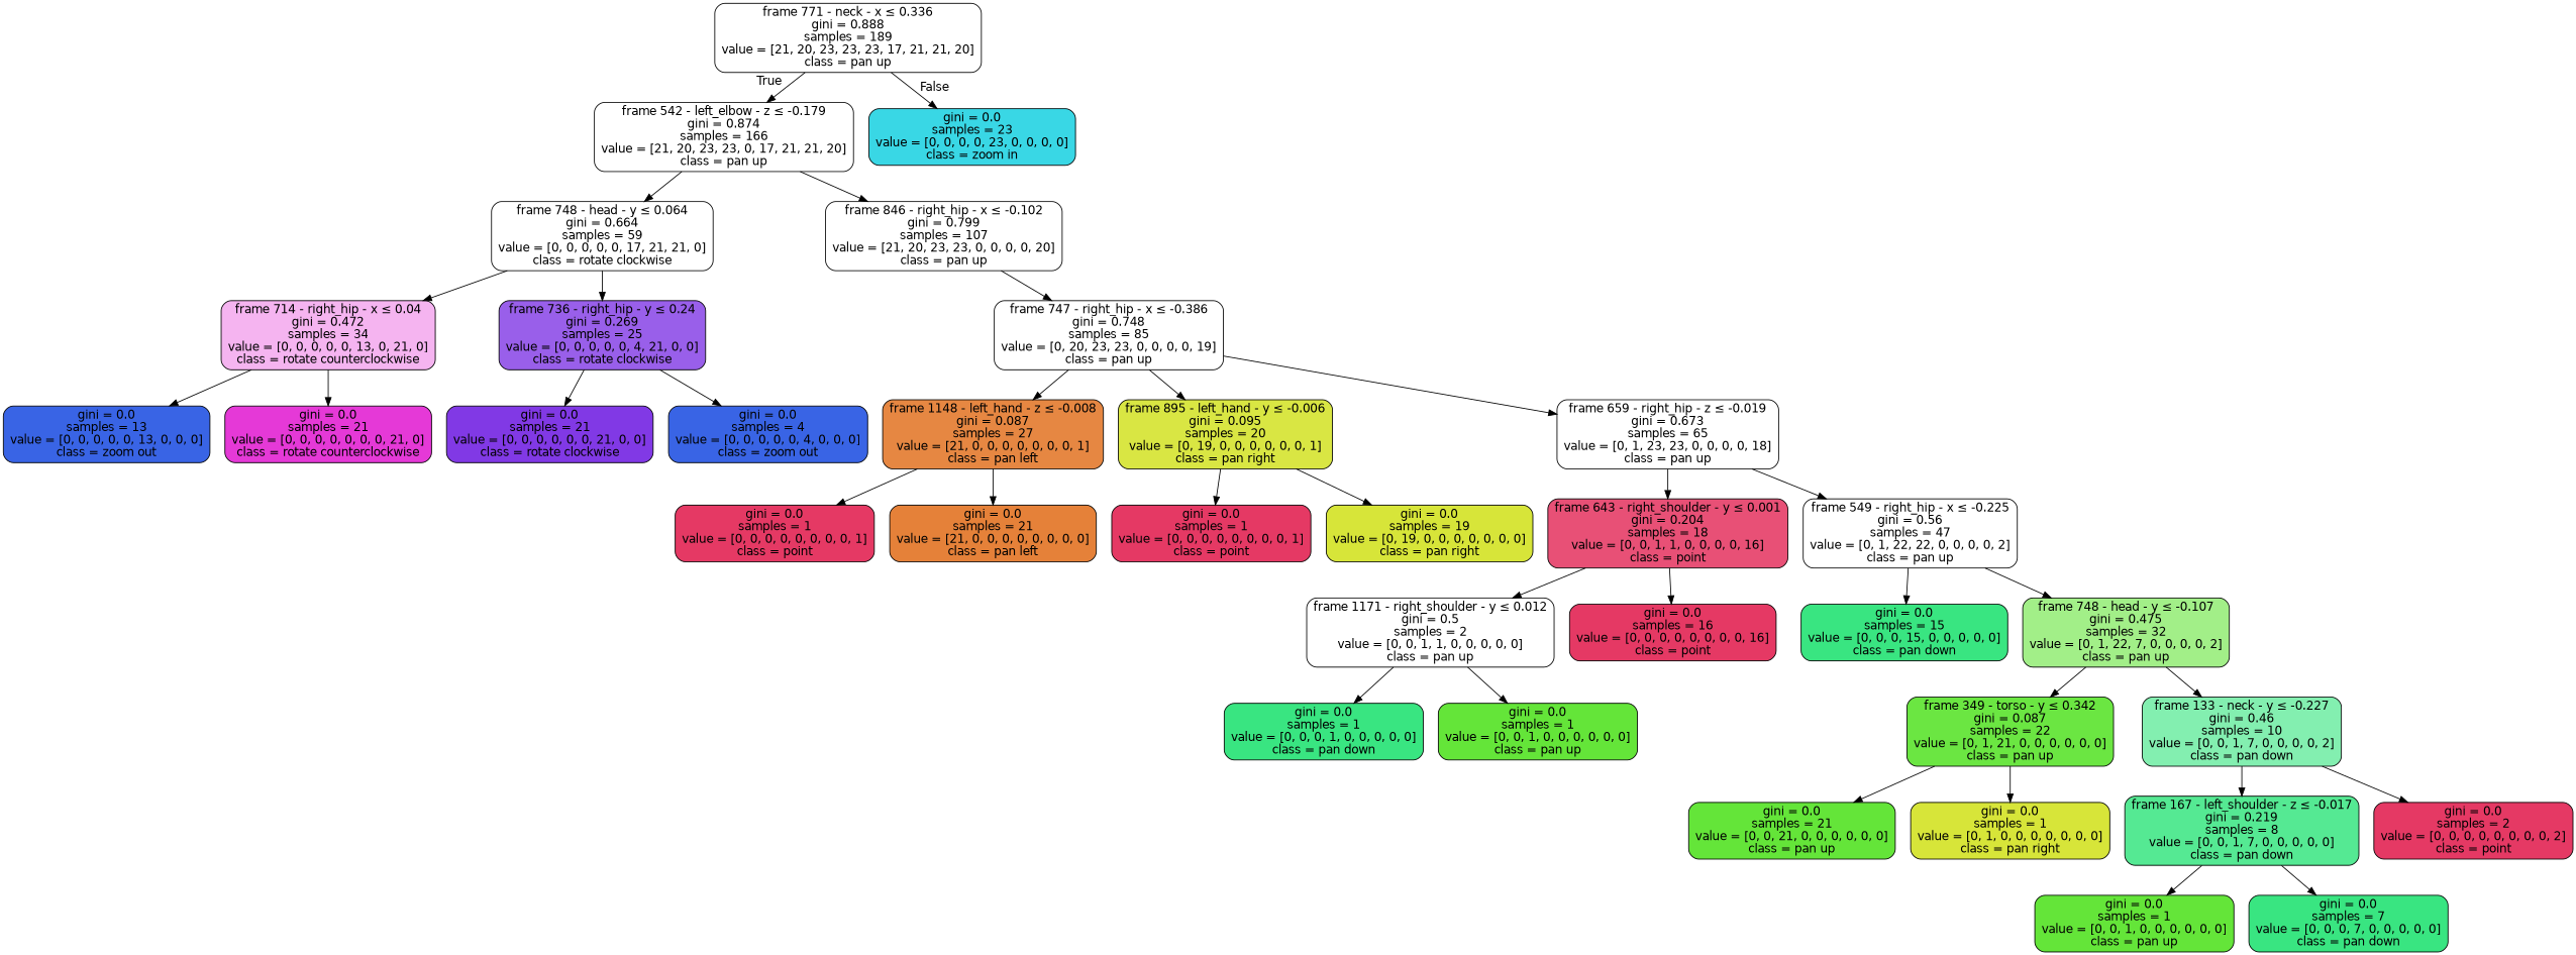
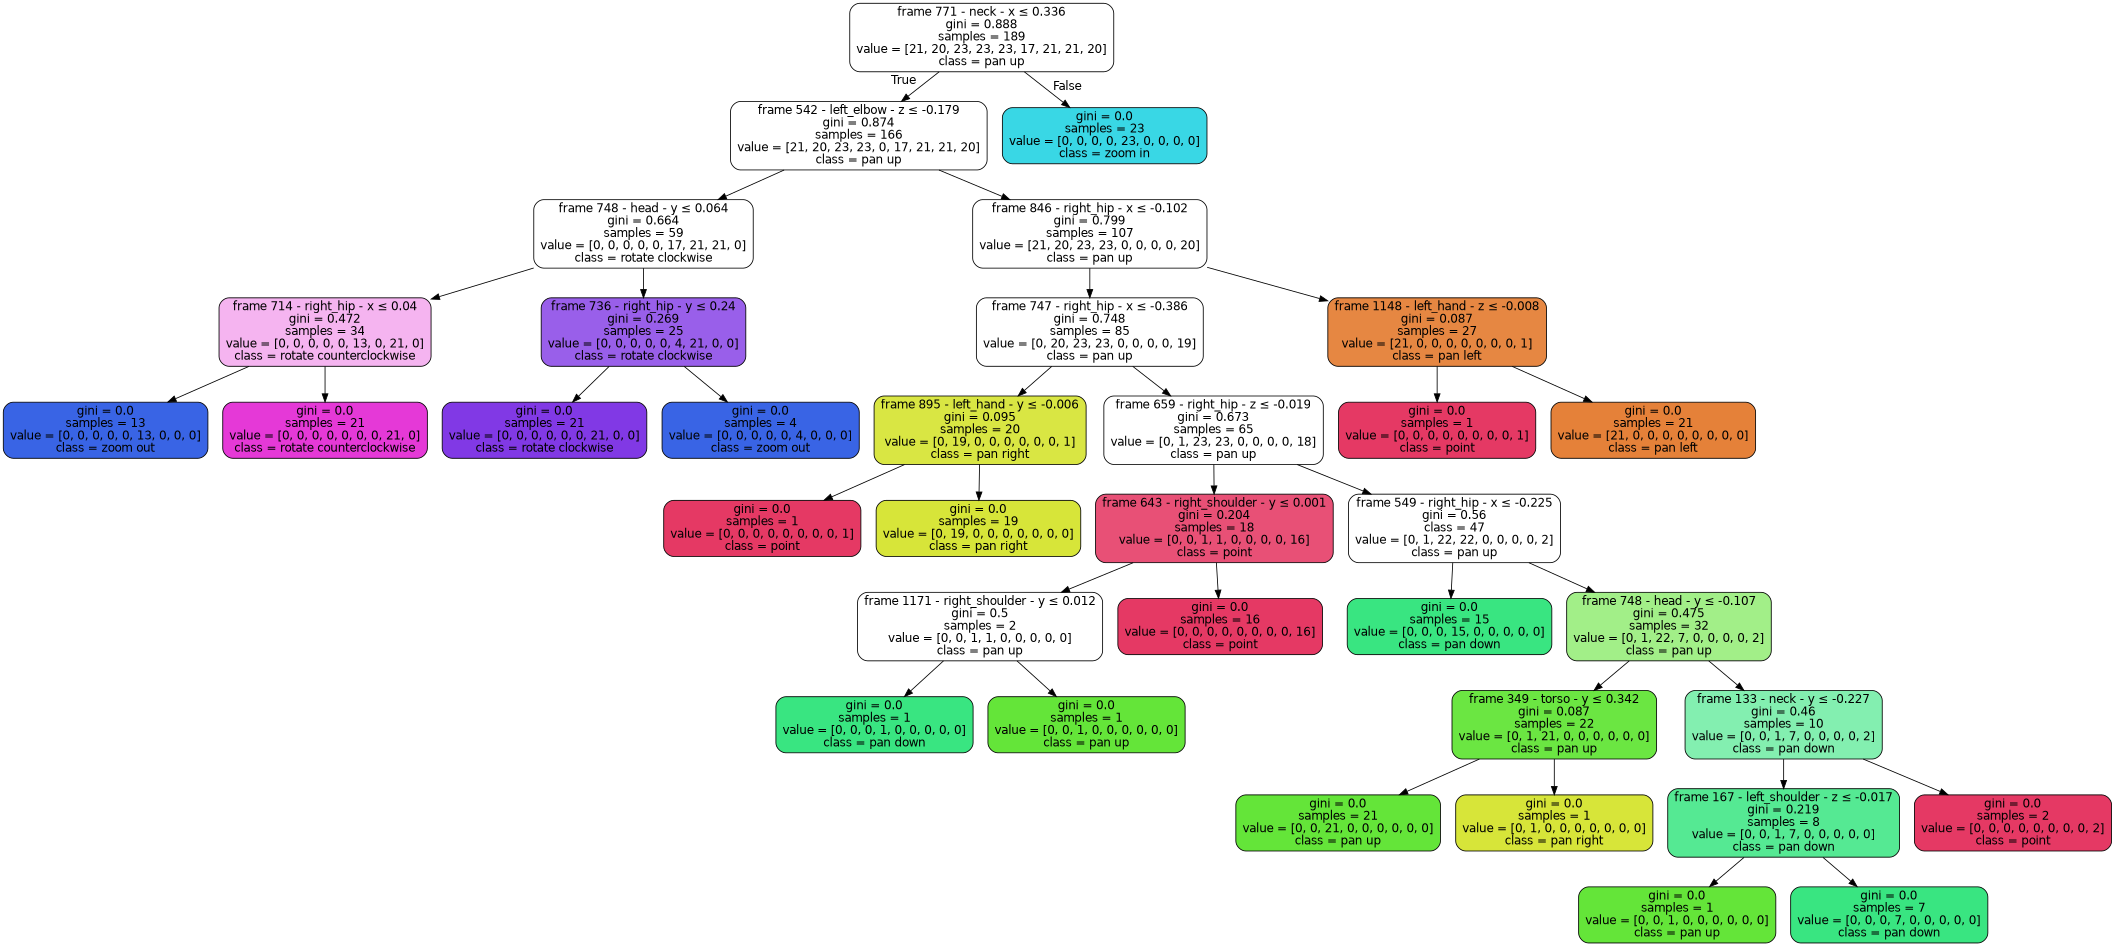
  digraph {
    fontname="DejaVu Sans"
    node [color=black fillcolor="#ffffff" fontname="DejaVu Sans" shape=box style="filled, rounded"]
    edge [fontname="DejaVu Sans"]
    n1 [label=<frame 771 - neck - x &le; 0.336<br/>gini = 0.888<br/>samples = 189<br/>value = [21, 20, 23, 23, 23, 17, 21, 21, 20]<br/>class = pan up>]
    n2 [label=<frame 542 - left_elbow - z &le; -0.179<br/>gini = 0.874<br/>samples = 166<br/>value = [21, 20, 23, 23, 0, 17, 21, 21, 20]<br/>class = pan up>]
    n3 [fillcolor="#39d7e5" label=<gini = 0.0<br/>samples = 23<br/>value = [0, 0, 0, 0, 23, 0, 0, 0, 0]<br/>class = zoom in>]
    n4 [label=<frame 748 - head - y &le; 0.064<br/>gini = 0.664<br/>samples = 59<br/>value = [0, 0, 0, 0, 0, 17, 21, 21, 0]<br/>class = rotate clockwise>]
    n5 [label=<frame 846 - right_hip - x &le; -0.102<br/>gini = 0.799<br/>samples = 107<br/>value = [21, 20, 23, 23, 0, 0, 0, 0, 20]<br/>class = pan up>]
    n6 [fillcolor="#f5b4f0" label=<frame 714 - right_hip - x &le; 0.04<br/>gini = 0.472<br/>samples = 34<br/>value = [0, 0, 0, 0, 0, 13, 0, 21, 0]<br/>class = rotate counterclockwise>]
    n7 [fillcolor="#995fea" label=<frame 736 - right_hip - y &le; 0.24<br/>gini = 0.269<br/>samples = 25<br/>value = [0, 0, 0, 0, 0, 4, 21, 0, 0]<br/>class = rotate clockwise>]
    n8 [label=<frame 747 - right_hip - x &le; -0.386<br/>gini = 0.748<br/>samples = 85<br/>value = [0, 20, 23, 23, 0, 0, 0, 0, 19]<br/>class = pan up>]
    n9 [fillcolor="#e68742" label=<frame 1148 - left_hand - z &le; -0.008<br/>gini = 0.087<br/>samples = 27<br/>value = [21, 0, 0, 0, 0, 0, 0, 0, 1]<br/>class = pan left>]
    n10 [fillcolor="#3964e5" label=<gini = 0.0<br/>samples = 13<br/>value = [0, 0, 0, 0, 0, 13, 0, 0, 0]<br/>class = zoom out>]
    n11 [fillcolor="#e539d7" label=<gini = 0.0<br/>samples = 21<br/>value = [0, 0, 0, 0, 0, 0, 0, 21, 0]<br/>class = rotate counterclockwise>]
    n12 [fillcolor="#8139e5" label=<gini = 0.0<br/>samples = 21<br/>value = [0, 0, 0, 0, 0, 0, 21, 0, 0]<br/>class = rotate clockwise>]
    n13 [fillcolor="#3964e5" label=<gini = 0.0<br/>samples = 4<br/>value = [0, 0, 0, 0, 0, 4, 0, 0, 0]<br/>class = zoom out>]
    n14 [fillcolor="#d9e643" label=<frame 895 - left_hand - y &le; -0.006<br/>gini = 0.095<br/>samples = 20<br/>value = [0, 19, 0, 0, 0, 0, 0, 0, 1]<br/>class = pan right>]
    n15 [label=<frame 659 - right_hip - z &le; -0.019<br/>gini = 0.673<br/>samples = 65<br/>value = [0, 1, 23, 23, 0, 0, 0, 0, 18]<br/>class = pan up>]
    n16 [fillcolor="#e53964" label=<gini = 0.0<br/>samples = 1<br/>value = [0, 0, 0, 0, 0, 0, 0, 0, 1]<br/>class = point>]
    n17 [fillcolor="#e58139" label=<gini = 0.0<br/>samples = 21<br/>value = [21, 0, 0, 0, 0, 0, 0, 0, 0]<br/>class = pan left>]
    n18 [fillcolor="#e53964" label=<gini = 0.0<br/>samples = 1<br/>value = [0, 0, 0, 0, 0, 0, 0, 0, 1]<br/>class = point>]
    n19 [fillcolor="#d7e539" label=<gini = 0.0<br/>samples = 19<br/>value = [0, 19, 0, 0, 0, 0, 0, 0, 0]<br/>class = pan right>]
    n20 [fillcolor="#e85076" label=<frame 643 - right_shoulder - y &le; 0.001<br/>gini = 0.204<br/>samples = 18<br/>value = [0, 0, 1, 1, 0, 0, 0, 0, 16]<br/>class = point>]
-   n21 [label=<frame 549 - right_hip - x &le; -0.225<br/>gini = 0.56<br/>samples = 47<br/>value = [0, 1, 22, 22, 0, 0, 0, 0, 2]<br/>class = pan up>]
+   n21 [label=<frame 549 - right_hip - x &le; -0.225<br/>gini = 0.56<br/>class = 47<br/>value = [0, 1, 22, 22, 0, 0, 0, 0, 2]<br/>class = pan up>]
    n22 [label=<frame 1171 - right_shoulder - y &le; 0.012<br/>gini = 0.5<br/>samples = 2<br/>value = [0, 0, 1, 1, 0, 0, 0, 0, 0]<br/>class = pan up>]
    n23 [fillcolor="#e53964" label=<gini = 0.0<br/>samples = 16<br/>value = [0, 0, 0, 0, 0, 0, 0, 0, 16]<br/>class = point>]
    n24 [fillcolor="#39e581" label=<gini = 0.0<br/>samples = 15<br/>value = [0, 0, 0, 15, 0, 0, 0, 0, 0]<br/>class = pan down>]
    n25 [fillcolor="#a2ef88" label=<frame 748 - head - y &le; -0.107<br/>gini = 0.475<br/>samples = 32<br/>value = [0, 1, 22, 7, 0, 0, 0, 0, 2]<br/>class = pan up>]
    n26 [fillcolor="#39e581" label=<gini = 0.0<br/>samples = 1<br/>value = [0, 0, 0, 1, 0, 0, 0, 0, 0]<br/>class = pan down>]
    n27 [fillcolor="#64e539" label=<gini = 0.0<br/>samples = 1<br/>value = [0, 0, 1, 0, 0, 0, 0, 0, 0]<br/>class = pan up>]
    n28 [fillcolor="#6be642" label=<frame 349 - torso - y &le; 0.342<br/>gini = 0.087<br/>samples = 22<br/>value = [0, 1, 21, 0, 0, 0, 0, 0, 0]<br/>class = pan up>]
    n29 [fillcolor="#83efb0" label=<frame 133 - neck - y &le; -0.227<br/>gini = 0.46<br/>samples = 10<br/>value = [0, 0, 1, 7, 0, 0, 0, 0, 2]<br/>class = pan down>]
    n30 [fillcolor="#64e539" label=<gini = 0.0<br/>samples = 21<br/>value = [0, 0, 21, 0, 0, 0, 0, 0, 0]<br/>class = pan up>]
    n31 [fillcolor="#d7e539" label=<gini = 0.0<br/>samples = 1<br/>value = [0, 1, 0, 0, 0, 0, 0, 0, 0]<br/>class = pan right>]
    n32 [fillcolor="#55e993" label=<frame 167 - left_shoulder - z &le; -0.017<br/>gini = 0.219<br/>samples = 8<br/>value = [0, 0, 1, 7, 0, 0, 0, 0, 0]<br/>class = pan down>]
    n33 [fillcolor="#e53964" label=<gini = 0.0<br/>samples = 2<br/>value = [0, 0, 0, 0, 0, 0, 0, 0, 2]<br/>class = point>]
    n34 [fillcolor="#64e539" label=<gini = 0.0<br/>samples = 1<br/>value = [0, 0, 1, 0, 0, 0, 0, 0, 0]<br/>class = pan up>]
    n35 [fillcolor="#39e581" label=<gini = 0.0<br/>samples = 7<br/>value = [0, 0, 0, 7, 0, 0, 0, 0, 0]<br/>class = pan down>]
    n1 -> n2 [headlabel=True labelangle=45 labeldistance=2.5]
    n1 -> n3 [headlabel=False labelangle=-45 labeldistance=2.5]
    n2 -> n4
    n2 -> n5
    n4 -> n6
    n4 -> n7
    n5 -> n8
-   n8 -> n9
+   n5 -> n9
    n6 -> n10
    n6 -> n11
    n7 -> n12
    n7 -> n13
    n8 -> n14
    n8 -> n15
    n9 -> n16
    n9 -> n17
    n14 -> n18
    n14 -> n19
    n15 -> n20
    n15 -> n21
    n20 -> n22
    n20 -> n23
    n21 -> n24
    n21 -> n25
    n22 -> n26
    n22 -> n27
    n25 -> n28
    n25 -> n29
    n28 -> n30
    n28 -> n31
    n29 -> n32
    n29 -> n33
    n32 -> n34
    n32 -> n35
  }
